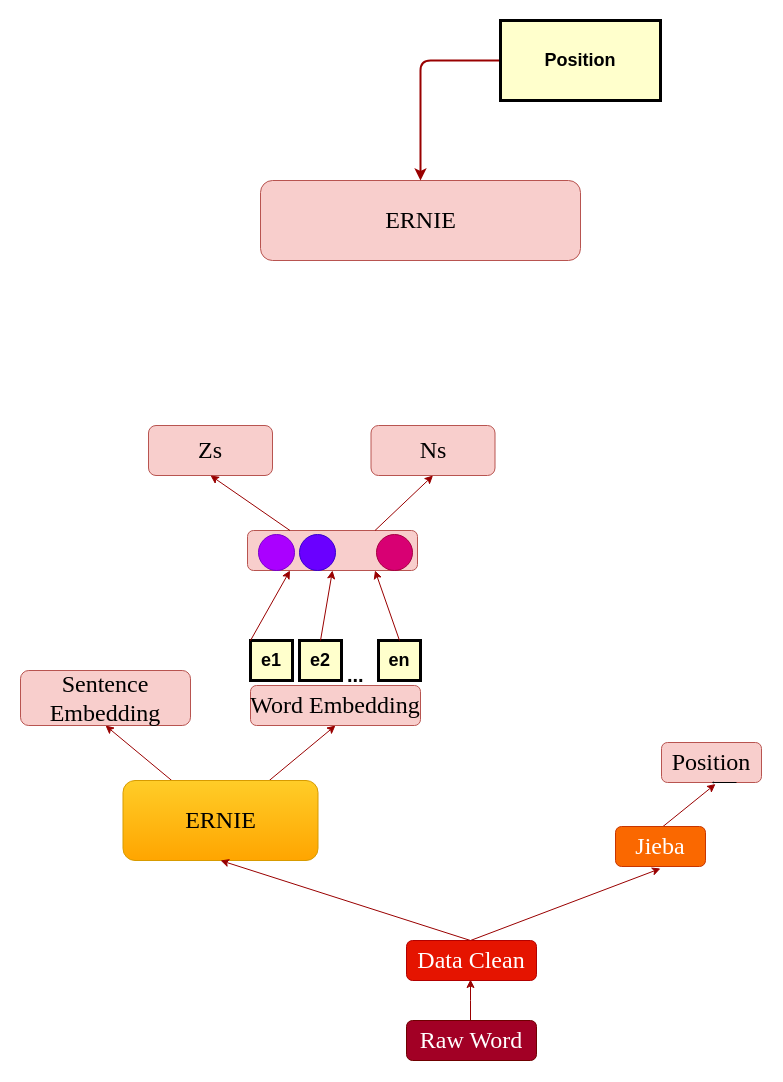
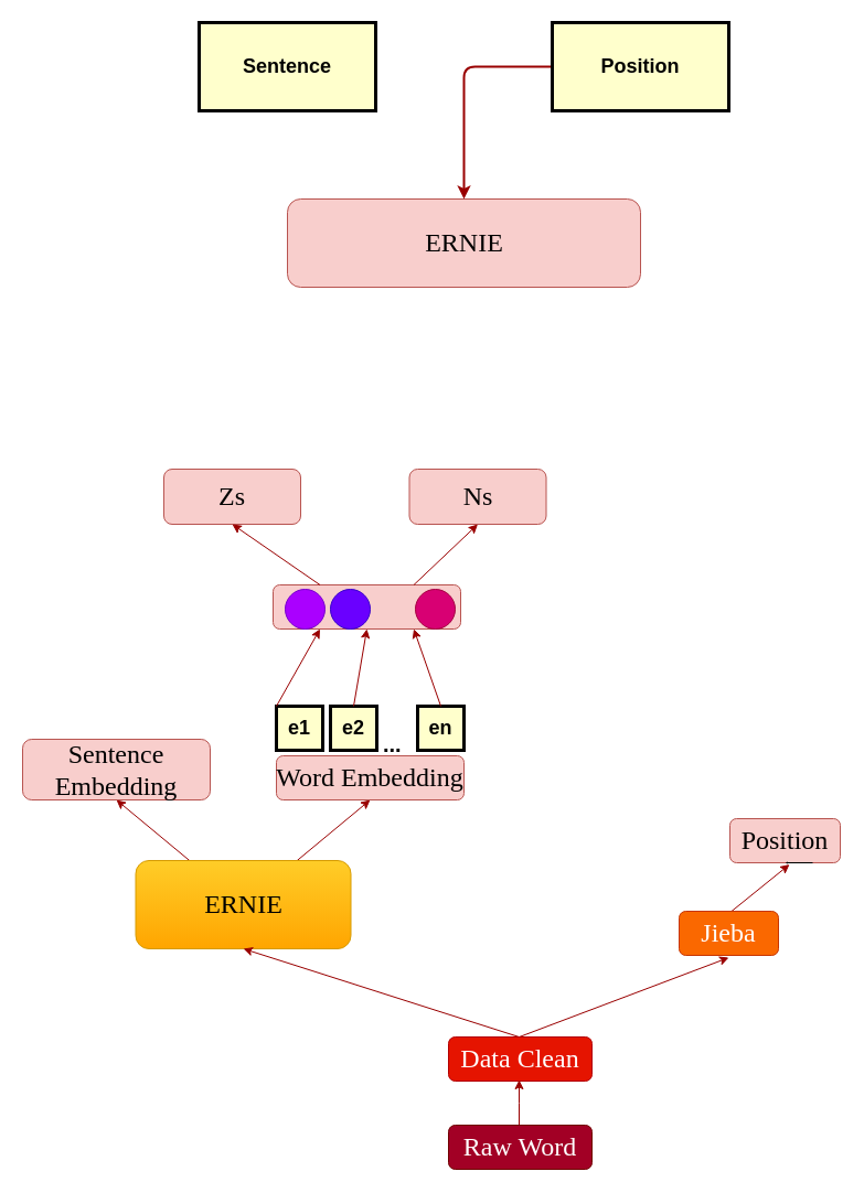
  <mxCell id="0" />
  <mxCell id="1" parent="0" />
  <mxCell id="2" value="" style="group;fillColor=#ffffff;" parent="1" vertex="1" connectable="0"><mxGeometry x="260" y="180" width="320" height="80" as="geometry" /></mxCell>
  <mxCell id="3" value="" style="group" parent="2" vertex="1" connectable="0"><mxGeometry width="320" height="80" as="geometry" /></mxCell>
  <mxCell id="4" value="" style="group" parent="3" vertex="1" connectable="0"><mxGeometry width="320" height="80" as="geometry" /></mxCell>
  <mxCell id="5" value="" style="rounded=1;whiteSpace=wrap;html=1;fontSize=24;fillColor=#f8cecc;strokeColor=#b85450;" parent="4" vertex="1"><mxGeometry width="320" height="80" as="geometry" /></mxCell>
  <mxCell id="6" value="ERNIE" style="text;html=1;strokeColor=none;fillColor=none;align=center;verticalAlign=middle;whiteSpace=wrap;rounded=0;fontSize=24;fontFamily=Times New Roman;" parent="4" vertex="1"><mxGeometry x="141.714" y="30" width="36.571" height="20" as="geometry" /></mxCell>
+ <mxCell id="7" value="Sentence" style="whiteSpace=wrap;align=center;verticalAlign=middle;fontStyle=1;strokeWidth=3;fillColor=#FFFFCC;fontSize=18;" parent="1" vertex="1"><mxGeometry x="180" y="20" width="160" height="80" as="geometry" /></mxCell>
  <mxCell id="8" value="" style="edgeStyle=elbowEdgeStyle;elbow=horizontal;strokeColor=#990000;strokeWidth=2;entryX=0.5;entryY=0;entryDx=0;entryDy=0;" parent="1" target="5" edge="1"><mxGeometry width="100" height="100" relative="1" as="geometry"><mxPoint x="500" y="60" as="sourcePoint" /><mxPoint x="580" y="245" as="targetPoint" /><Array as="points"><mxPoint x="420" y="110" /><mxPoint x="460" y="110" /><mxPoint x="480" y="150" /><mxPoint x="510" y="150" /></Array></mxGeometry></mxCell>
  <mxCell id="9" value="Position" style="whiteSpace=wrap;align=center;verticalAlign=middle;fontStyle=1;strokeWidth=3;fillColor=#FFFFCC;fontSize=18;" parent="1" vertex="1"><mxGeometry x="500" y="20" width="160" height="80" as="geometry" /></mxCell>
  <mxCell id="10" style="edgeStyle=orthogonalEdgeStyle;rounded=0;orthogonalLoop=1;jettySize=auto;html=1;entryX=0.5;entryY=1;entryDx=0;entryDy=0;strokeColor=#990000;" parent="1" edge="1"><mxGeometry relative="1" as="geometry"><mxPoint x="470" y="1020" as="sourcePoint" /><mxPoint x="470" y="979" as="targetPoint" /><Array as="points"><mxPoint x="470" y="1000" /><mxPoint x="470" y="1000" /></Array></mxGeometry></mxCell>
  <mxCell id="11" value="" style="endArrow=classic;html=1;entryX=0.5;entryY=1;entryDx=0;entryDy=0;strokeColor=#990000;" parent="1" edge="1"><mxGeometry width="50" height="50" relative="1" as="geometry"><mxPoint x="660" y="828" as="sourcePoint" /><mxPoint x="715" y="783.5" as="targetPoint" /></mxGeometry></mxCell>
  <mxCell id="12" value="" style="endArrow=classic;html=1;strokeColor=#990000;exitX=0.75;exitY=0;exitDx=0;exitDy=0;entryX=0.5;entryY=1;entryDx=0;entryDy=0;" parent="1" edge="1" target="14" source="17"><mxGeometry width="50" height="50" relative="1" as="geometry"><mxPoint x="290" y="778" as="sourcePoint" /><mxPoint x="340" y="728" as="targetPoint" /></mxGeometry></mxCell>
  <mxCell id="13" value="" style="endArrow=classic;html=1;strokeColor=#990000;exitX=0.25;exitY=0;exitDx=0;exitDy=0;entryX=0.5;entryY=1;entryDx=0;entryDy=0;" parent="1" edge="1" target="15" source="17"><mxGeometry width="50" height="50" relative="1" as="geometry"><mxPoint x="150" y="778" as="sourcePoint" /><mxPoint x="110" y="728" as="targetPoint" /></mxGeometry></mxCell>
  <mxCell id="14" value="&lt;font face=&quot;Times New Roman&quot;&gt;Word&amp;nbsp;Embedding&lt;/font&gt;" style="rounded=1;whiteSpace=wrap;html=1;fontSize=24;fillColor=#f8cecc;strokeColor=#b85450;" parent="1" vertex="1"><mxGeometry x="250" y="685" width="170" height="40" as="geometry" /></mxCell>
  <mxCell id="15" value="&lt;font face=&quot;Times New Roman&quot;&gt;Sentence Embedding&lt;/font&gt;" style="rounded=1;whiteSpace=wrap;html=1;fontSize=24;fillColor=#f8cecc;strokeColor=#b85450;" parent="1" vertex="1"><mxGeometry y="670" width="170" height="55" as="geometry" x="20" /></mxCell>
  <mxCell id="16" value="e1" style="whiteSpace=wrap;align=center;verticalAlign=middle;fontStyle=1;strokeWidth=3;fillColor=#FFFFCC;fontSize=18;" vertex="1" parent="1"><mxGeometry x="250" y="640" width="42" height="40" as="geometry" /></mxCell>
  <mxCell id="17" value="&lt;font face=&quot;Times New Roman&quot;&gt;ERNIE&lt;/font&gt;" style="rounded=1;whiteSpace=wrap;html=1;fontSize=24;fillColor=#ffcd28;strokeColor=#d79b00;gradientColor=#ffa500;" vertex="1" parent="1"><mxGeometry x="122.5" y="780" width="195" height="80" as="geometry" /></mxCell>
  <mxCell id="18" value="&lt;font face=&quot;Times New Roman&quot;&gt;Position&lt;/font&gt;" style="rounded=1;whiteSpace=wrap;html=1;fontSize=24;fillColor=#f8cecc;strokeColor=#b85450;" vertex="1" parent="1"><mxGeometry x="661" y="742" width="100" height="40" as="geometry" /></mxCell>
  <mxCell id="19" style="edgeStyle=orthogonalEdgeStyle;rounded=0;orthogonalLoop=1;jettySize=auto;html=1;exitX=0.75;exitY=1;exitDx=0;exitDy=0;entryX=0.5;entryY=1;entryDx=0;entryDy=0;startSize=0;endSize=0;" edge="1" parent="1" source="18" target="18"><mxGeometry relative="1" as="geometry" /></mxCell>
  <mxCell id="20" value="" style="endArrow=classic;html=1;strokeColor=#990000;entryX=0.5;entryY=1;entryDx=0;entryDy=0;" edge="1" parent="1"><mxGeometry width="50" height="50" relative="1" as="geometry"><mxPoint x="470" y="940" as="sourcePoint" /><mxPoint x="660" y="868" as="targetPoint" /></mxGeometry></mxCell>
  <mxCell id="21" value="" style="endArrow=classic;html=1;strokeColor=#990000;entryX=0.5;entryY=1;entryDx=0;entryDy=0;" edge="1" parent="1" target="17"><mxGeometry width="50" height="50" relative="1" as="geometry"><mxPoint x="470" y="940" as="sourcePoint" /><mxPoint x="430" y="890" as="targetPoint" /></mxGeometry></mxCell>
  <mxCell id="22" value="e2" style="whiteSpace=wrap;align=center;verticalAlign=middle;fontStyle=1;strokeWidth=3;fillColor=#FFFFCC;fontSize=18;" vertex="1" parent="1"><mxGeometry x="299" y="640" width="42" height="40" as="geometry" /></mxCell>
  <mxCell id="23" value="en" style="whiteSpace=wrap;align=center;verticalAlign=middle;fontStyle=1;strokeWidth=3;fillColor=#FFFFCC;fontSize=18;" vertex="1" parent="1"><mxGeometry x="378" y="640" width="42" height="40" as="geometry" /></mxCell>
  <mxCell id="24" value="&lt;div style=&quot;text-align: center&quot;&gt;&lt;span&gt;&lt;b&gt;&lt;font style=&quot;font-size: 20px&quot;&gt;...&lt;/font&gt;&lt;/b&gt;&lt;/span&gt;&lt;/div&gt;" style="text;html=1;resizable=0;points=[];autosize=1;align=left;verticalAlign=top;spacingTop=-4;" vertex="1" parent="1"><mxGeometry x="345" y="660" width="30" height="20" as="geometry" /></mxCell>
  <mxCell id="25" value="&lt;font face=&quot;Times New Roman&quot;&gt;Raw Word&lt;/font&gt;" style="rounded=1;whiteSpace=wrap;html=1;fontSize=24;fillColor=#a20025;strokeColor=#6F0000;fontColor=#ffffff;" vertex="1" parent="1"><mxGeometry x="406" y="1020" width="130" height="40" as="geometry" /></mxCell>
  <mxCell id="26" value="&lt;font face=&quot;Times New Roman&quot;&gt;Data Clean&lt;/font&gt;" style="rounded=1;whiteSpace=wrap;html=1;fontSize=24;fillColor=#e51400;strokeColor=#B20000;fontColor=#ffffff;" vertex="1" parent="1"><mxGeometry x="406" y="940" width="130" height="40" as="geometry" /></mxCell>
  <mxCell id="27" value="&lt;font face=&quot;Times New Roman&quot;&gt;Jieba&lt;/font&gt;" style="rounded=1;whiteSpace=wrap;html=1;fontSize=24;fillColor=#fa6800;strokeColor=#C73500;fontColor=#ffffff;" vertex="1" parent="1"><mxGeometry x="615" y="826" width="90" height="40" as="geometry" /></mxCell>
  <mxCell id="28" value="" style="rounded=1;whiteSpace=wrap;html=1;fontSize=24;fillColor=#f8cecc;strokeColor=#b85450;" vertex="1" parent="1"><mxGeometry x="247" y="530" width="170" height="40" as="geometry" /></mxCell>
  <mxCell id="29" value="" style="ellipse;whiteSpace=wrap;html=1;aspect=fixed;strokeColor=#7700CC;fillColor=#aa00ff;fontColor=#ffffff;" vertex="1" parent="1"><mxGeometry x="258" y="534" width="36" height="36" as="geometry" /></mxCell>
  <mxCell id="30" value="" style="ellipse;whiteSpace=wrap;html=1;aspect=fixed;strokeColor=#3700CC;fillColor=#6a00ff;fontColor=#ffffff;" vertex="1" parent="1"><mxGeometry x="299" y="534" width="36" height="36" as="geometry" /></mxCell>
  <mxCell id="31" value="" style="ellipse;whiteSpace=wrap;html=1;aspect=fixed;strokeColor=#A50040;fillColor=#d80073;fontColor=#ffffff;" vertex="1" parent="1"><mxGeometry x="376" y="534" width="36" height="36" as="geometry" /></mxCell>
  <mxCell id="32" value="" style="endArrow=classic;html=1;strokeColor=#990000;entryX=0.75;entryY=1;entryDx=0;entryDy=0;exitX=0.5;exitY=0;exitDx=0;exitDy=0;" edge="1" parent="1" source="23" target="28"><mxGeometry width="50" height="50" relative="1" as="geometry"><mxPoint x="412" y="640" as="sourcePoint" /><mxPoint x="381" y="570" as="targetPoint" /></mxGeometry></mxCell>
  <mxCell id="33" value="" style="endArrow=classic;html=1;strokeColor=#990000;exitX=0.5;exitY=0;exitDx=0;exitDy=0;entryX=0.5;entryY=1;entryDx=0;entryDy=0;" edge="1" parent="1" source="22" target="28"><mxGeometry width="50" height="50" relative="1" as="geometry"><mxPoint x="315" y="640" as="sourcePoint" /><mxPoint x="330" y="540" as="targetPoint" /></mxGeometry></mxCell>
  <mxCell id="34" value="" style="endArrow=classic;html=1;strokeColor=#990000;entryX=0.25;entryY=1;entryDx=0;entryDy=0;" edge="1" parent="1" target="28"><mxGeometry width="50" height="50" relative="1" as="geometry"><mxPoint x="250" y="640" as="sourcePoint" /><mxPoint x="316" y="551" as="targetPoint" /></mxGeometry></mxCell>
  <mxCell id="35" value="&lt;font face=&quot;Times New Roman&quot;&gt;Zs&lt;/font&gt;" style="rounded=1;whiteSpace=wrap;html=1;fontSize=24;fillColor=#f8cecc;strokeColor=#b85450;" vertex="1" parent="1"><mxGeometry x="148" y="425" width="124" height="50" as="geometry" /></mxCell>
  <mxCell id="36" value="&lt;font face=&quot;Times New Roman&quot;&gt;Ns&lt;/font&gt;" style="rounded=1;whiteSpace=wrap;html=1;fontSize=24;fillColor=#f8cecc;strokeColor=#b85450;" vertex="1" parent="1"><mxGeometry x="370.5" y="425" width="124" height="50" as="geometry" /></mxCell>
  <mxCell id="37" value="" style="endArrow=classic;html=1;strokeColor=#990000;entryX=0.5;entryY=1;entryDx=0;entryDy=0;exitX=0.75;exitY=0;exitDx=0;exitDy=0;" edge="1" parent="1" source="28" target="36"><mxGeometry width="50" height="50" relative="1" as="geometry"><mxPoint x="360" y="504" as="sourcePoint" /><mxPoint x="410" y="454" as="targetPoint" /></mxGeometry></mxCell>
  <mxCell id="38" value="" style="endArrow=classic;html=1;strokeColor=#990000;exitX=0.25;exitY=0;exitDx=0;exitDy=0;entryX=0.5;entryY=1;entryDx=0;entryDy=0;" edge="1" parent="1" source="28" target="35"><mxGeometry width="50" height="50" relative="1" as="geometry"><mxPoint x="304.147" y="494.441" as="sourcePoint" /><mxPoint x="237.088" y="439.147" as="targetPoint" /></mxGeometry></mxCell>
